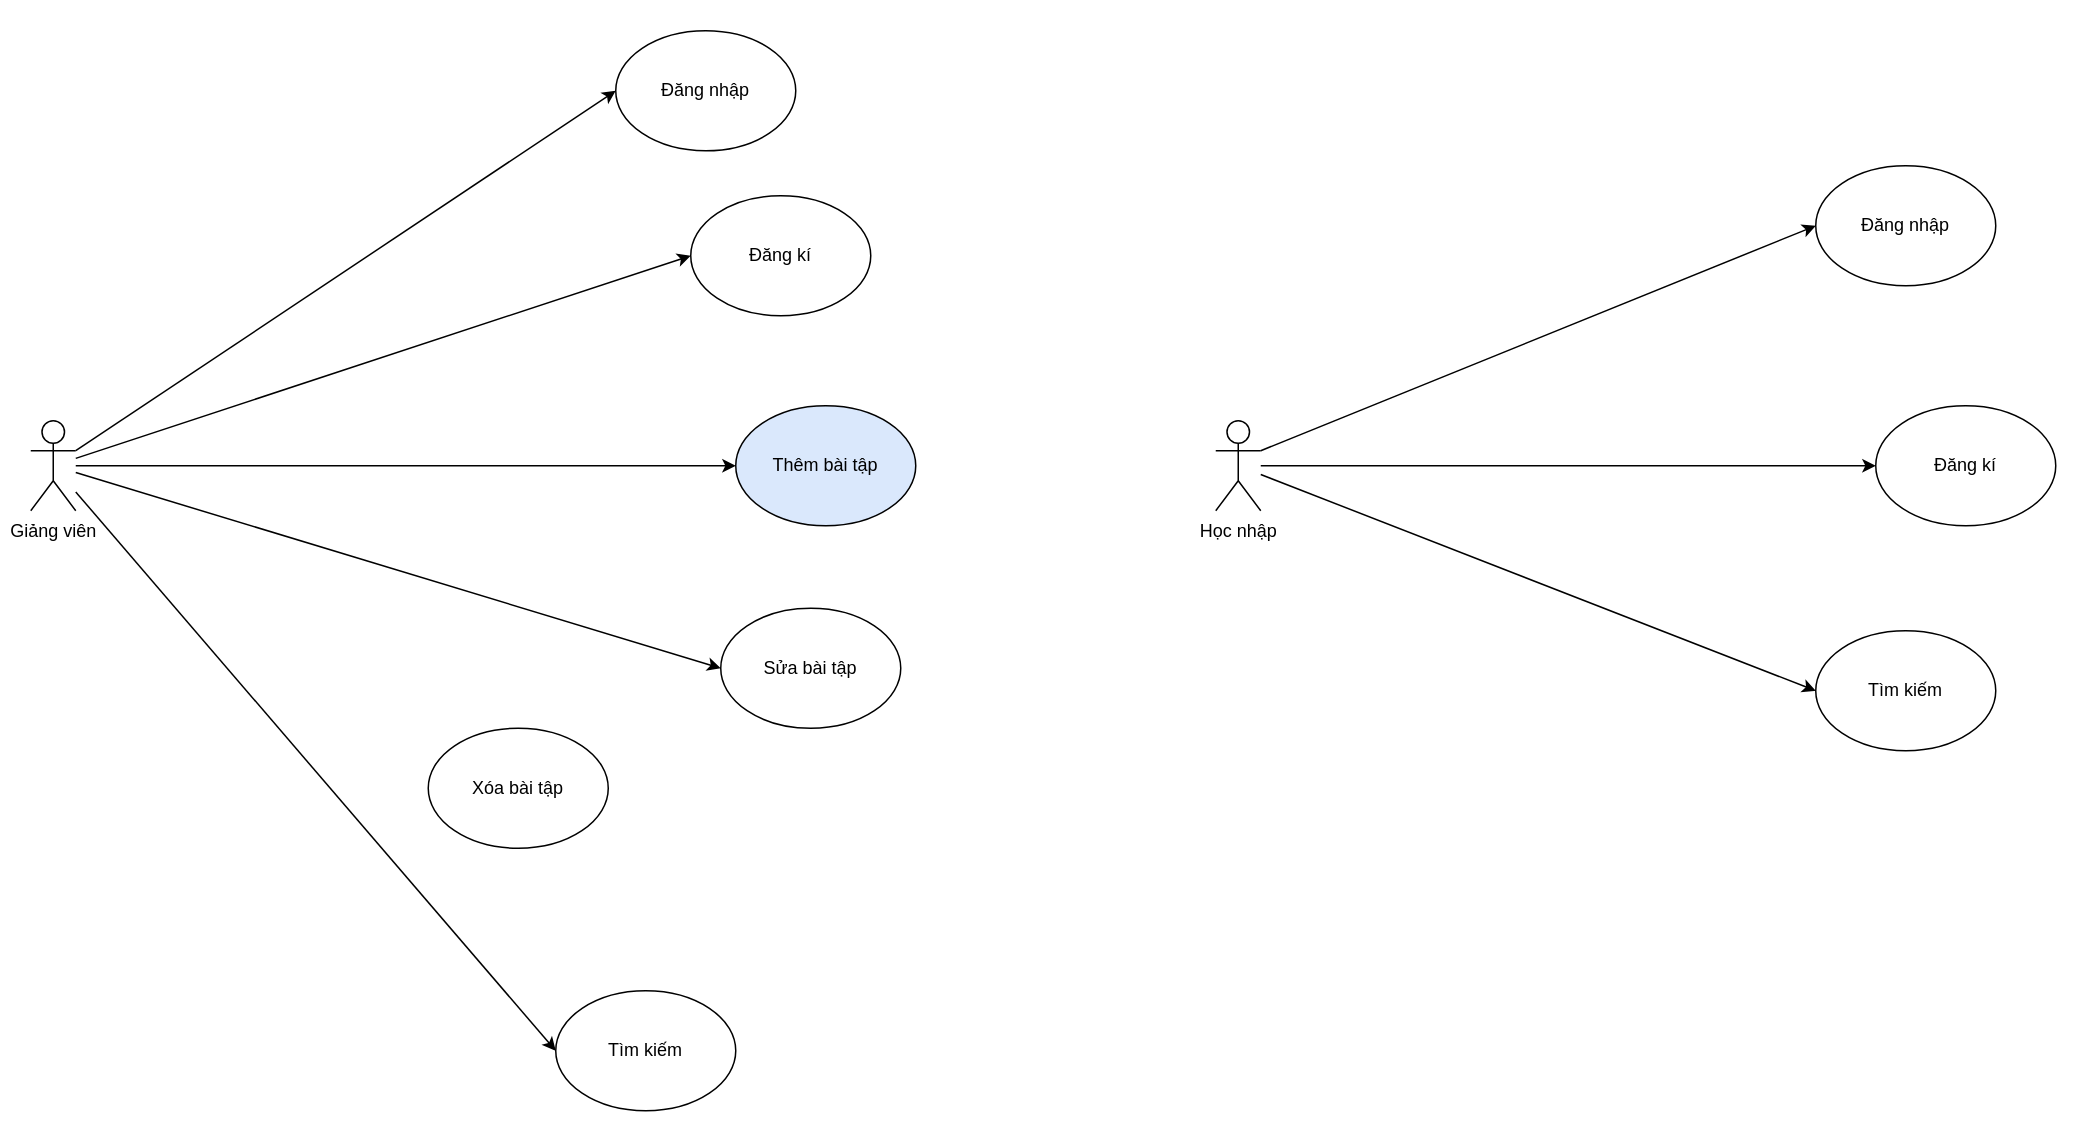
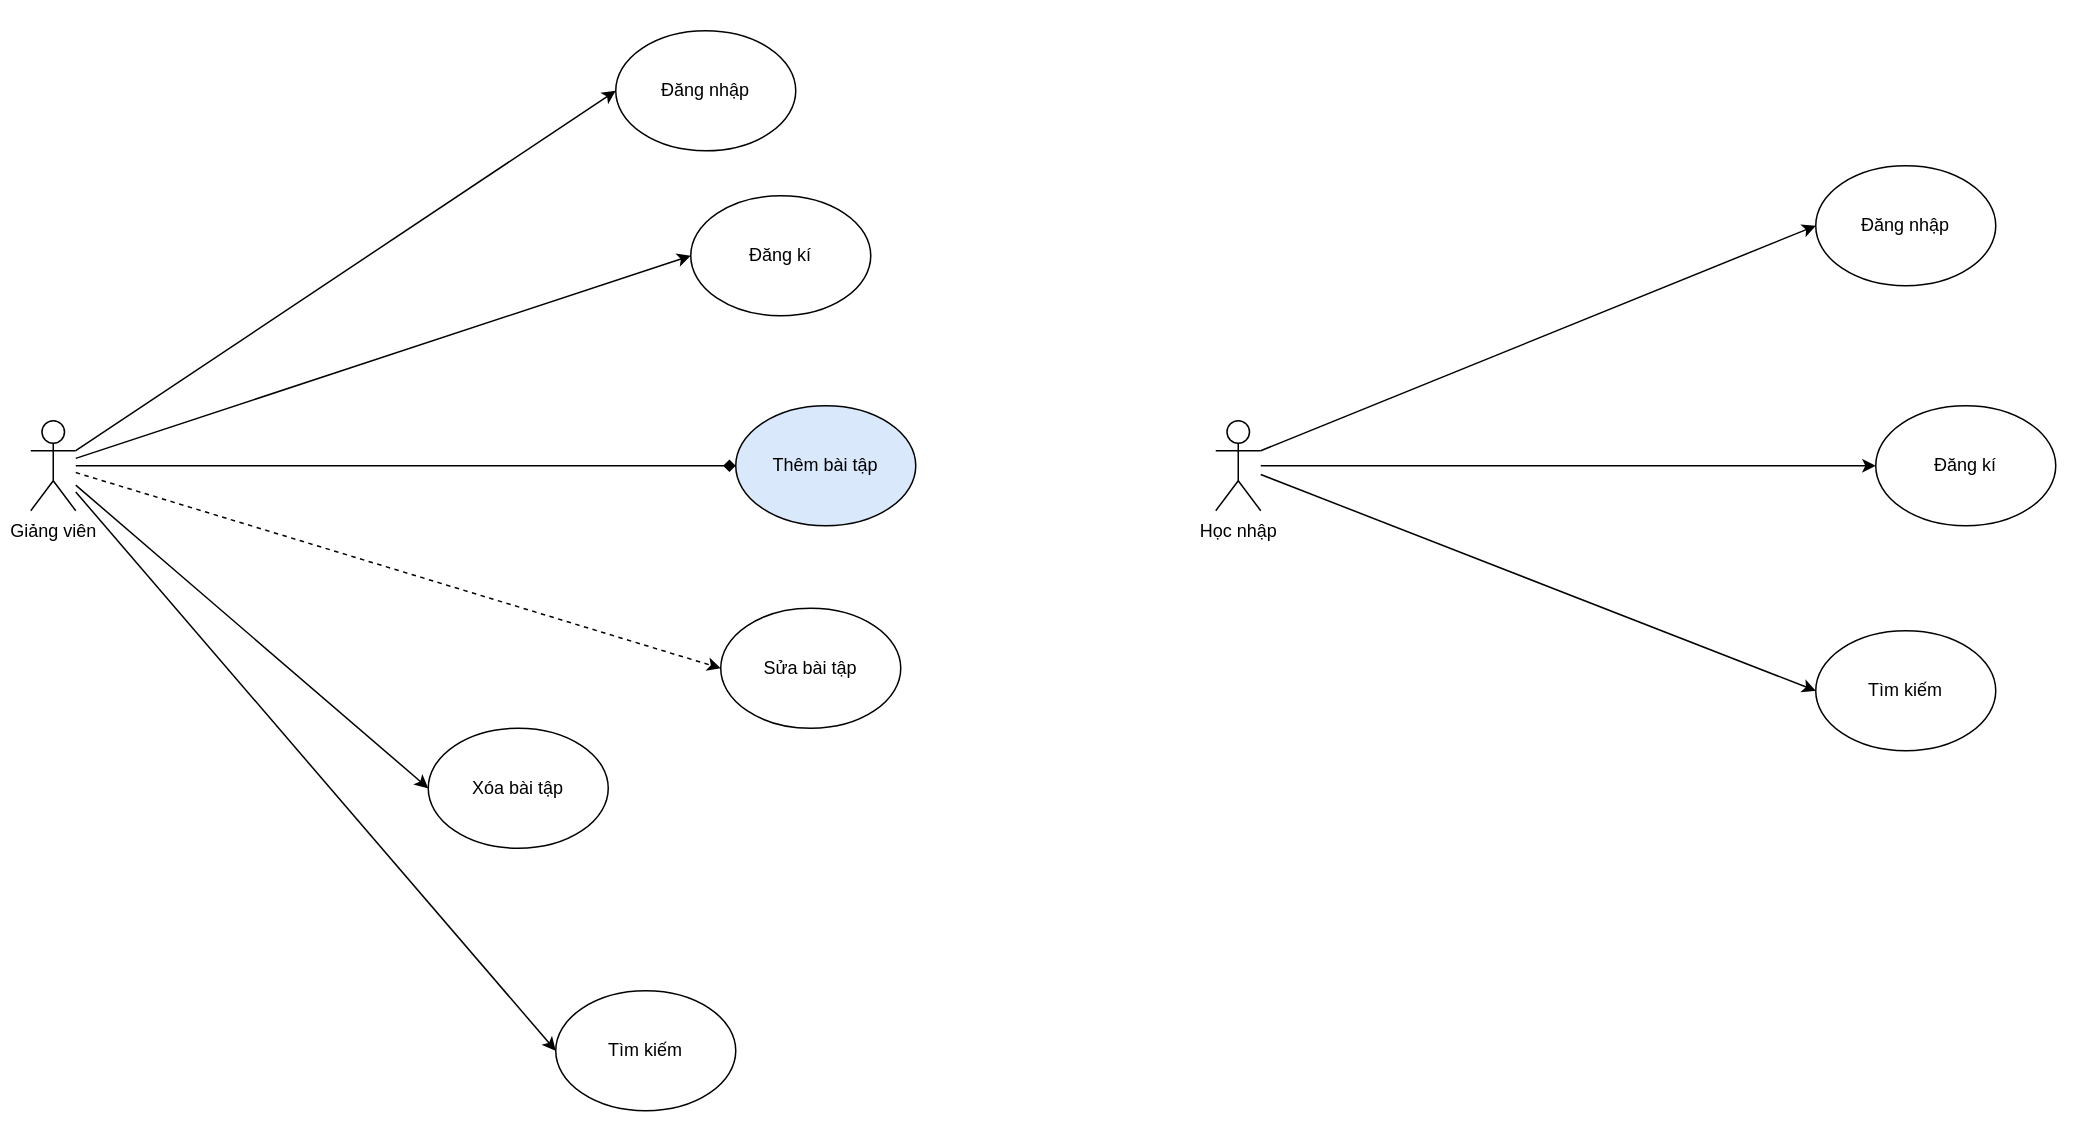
  <mxCell id="0" />
  <mxCell id="1" parent="0" />
  <mxCell id="2" style="rounded=0;orthogonalLoop=1;jettySize=auto;html=1;exitX=1;exitY=0.333;exitDx=0;exitDy=0;exitPerimeter=0;entryX=0;entryY=0.5;entryDx=0;entryDy=0;" edge="1" parent="1" source="8" target="9"><mxGeometry relative="1" as="geometry" /></mxCell>
  <mxCell id="3" style="rounded=0;orthogonalLoop=1;jettySize=auto;html=1;entryX=0;entryY=0.5;entryDx=0;entryDy=0;" edge="1" parent="1" source="8" target="10"><mxGeometry relative="1" as="geometry" /></mxCell>
- <mxCell id="4" style="rounded=0;orthogonalLoop=1;jettySize=auto;html=1;entryX=0;entryY=0.5;entryDx=0;entryDy=0;" edge="1" parent="1" source="8" target="11"><mxGeometry relative="1" as="geometry" /></mxCell>
- <mxCell id="5" style="edgeStyle=none;rounded=0;orthogonalLoop=1;jettySize=auto;html=1;entryX=0;entryY=0.5;entryDx=0;entryDy=0;" edge="1" parent="1" source="8" target="12"><mxGeometry relative="1" as="geometry" /></mxCell>
+ <mxCell id="4" style="rounded=0;orthogonalLoop=1;jettySize=auto;html=1;entryX=0;entryY=0.5;entryDx=0;entryDy=0;endArrow=diamond;" edge="1" parent="1" source="8" target="11"><mxGeometry relative="1" as="geometry" /></mxCell>
+ <mxCell id="5" style="edgeStyle=none;rounded=0;orthogonalLoop=1;jettySize=auto;html=1;entryX=0;entryY=0.5;entryDx=0;entryDy=0;dashed=1;" edge="1" parent="1" source="8" target="12"><mxGeometry relative="1" as="geometry" /></mxCell>
+ <mxCell id="6" style="edgeStyle=none;rounded=0;orthogonalLoop=1;jettySize=auto;html=1;entryX=0;entryY=0.5;entryDx=0;entryDy=0;" edge="1" parent="1" source="8" target="13"><mxGeometry relative="1" as="geometry" /></mxCell>
  <mxCell id="7" style="edgeStyle=none;rounded=0;orthogonalLoop=1;jettySize=auto;html=1;entryX=0;entryY=0.5;entryDx=0;entryDy=0;" edge="1" parent="1" source="8" target="14"><mxGeometry relative="1" as="geometry" /></mxCell>
  <mxCell id="8" value="Giảng viên" style="shape=umlActor;verticalLabelPosition=bottom;verticalAlign=top;html=1;outlineConnect=0;" vertex="1" parent="1"><mxGeometry x="20" y="280" width="30" height="60" as="geometry" /></mxCell>
  <mxCell id="9" value="Đăng nhập" style="ellipse;whiteSpace=wrap;html=1;" vertex="1" parent="1"><mxGeometry x="410" y="20" width="120" height="80" as="geometry" /></mxCell>
  <mxCell id="10" value="Đăng kí" style="ellipse;whiteSpace=wrap;html=1;" vertex="1" parent="1"><mxGeometry x="460" y="130" width="120" height="80" as="geometry" /></mxCell>
  <mxCell id="11" value="Thêm bài tập" style="ellipse;whiteSpace=wrap;html=1;fillColor=#dae8fc;" vertex="1" parent="1"><mxGeometry x="490" y="270" width="120" height="80" as="geometry" /></mxCell>
  <mxCell id="12" value="Sửa bài tập" style="ellipse;whiteSpace=wrap;html=1;" vertex="1" parent="1"><mxGeometry x="480" y="405" width="120" height="80" as="geometry" /></mxCell>
  <mxCell id="13" value="Xóa bài tập" style="ellipse;whiteSpace=wrap;html=1;" vertex="1" parent="1"><mxGeometry x="285" y="485" width="120" height="80" as="geometry" /></mxCell>
  <mxCell id="14" value="Tìm kiếm" style="ellipse;whiteSpace=wrap;html=1;" vertex="1" parent="1"><mxGeometry x="370" y="660" width="120" height="80" as="geometry" /></mxCell>
  <mxCell id="15" style="rounded=0;orthogonalLoop=1;jettySize=auto;html=1;exitX=1;exitY=0.333;exitDx=0;exitDy=0;exitPerimeter=0;entryX=0;entryY=0.5;entryDx=0;entryDy=0;" edge="1" parent="1" source="18" target="19"><mxGeometry relative="1" as="geometry" /></mxCell>
  <mxCell id="16" style="rounded=0;orthogonalLoop=1;jettySize=auto;html=1;entryX=0;entryY=0.5;entryDx=0;entryDy=0;" edge="1" parent="1" source="18" target="20"><mxGeometry relative="1" as="geometry" /></mxCell>
  <mxCell id="17" style="edgeStyle=none;rounded=0;orthogonalLoop=1;jettySize=auto;html=1;entryX=0;entryY=0.5;entryDx=0;entryDy=0;" edge="1" parent="1" source="18" target="21"><mxGeometry relative="1" as="geometry" /></mxCell>
  <mxCell id="18" value="Học nhập" style="shape=umlActor;verticalLabelPosition=bottom;verticalAlign=top;html=1;outlineConnect=0;" vertex="1" parent="1"><mxGeometry x="810" y="280" width="30" height="60" as="geometry" /></mxCell>
  <mxCell id="19" value="Đăng nhập" style="ellipse;whiteSpace=wrap;html=1;" vertex="1" parent="1"><mxGeometry x="1210" y="110" width="120" height="80" as="geometry" /></mxCell>
  <mxCell id="20" value="Đăng kí" style="ellipse;whiteSpace=wrap;html=1;" vertex="1" parent="1"><mxGeometry x="1250" y="270" width="120" height="80" as="geometry" /></mxCell>
  <mxCell id="21" value="Tìm kiếm" style="ellipse;whiteSpace=wrap;html=1;" vertex="1" parent="1"><mxGeometry x="1210" y="420" width="120" height="80" as="geometry" /></mxCell>
